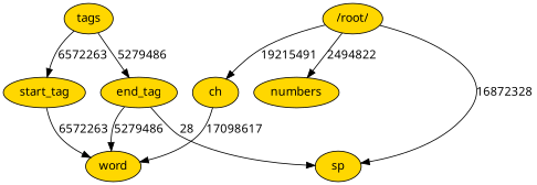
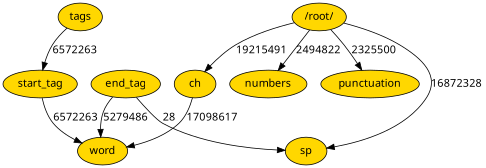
  digraph {
    node [fillcolor=gold fontname=Monaco style=filled]
    edge [fontname=Monaco]
    "/root/"
    numbers
    ch
+   punctuation
    sp
    word
    tags
    start_tag
    end_tag
    "/root/" -> numbers [label=2494822]
    "/root/" -> ch [label=19215491]
+   "/root/" -> punctuation [label=2325500]
    "/root/" -> sp [label=16872328]
    ch -> word [label=17098617]
    tags -> start_tag [label=6572263]
-   tags -> end_tag [label=5279486]
    start_tag -> word [label=6572263]
    end_tag -> sp [label=28]
    end_tag -> word [label=5279486]
  }
